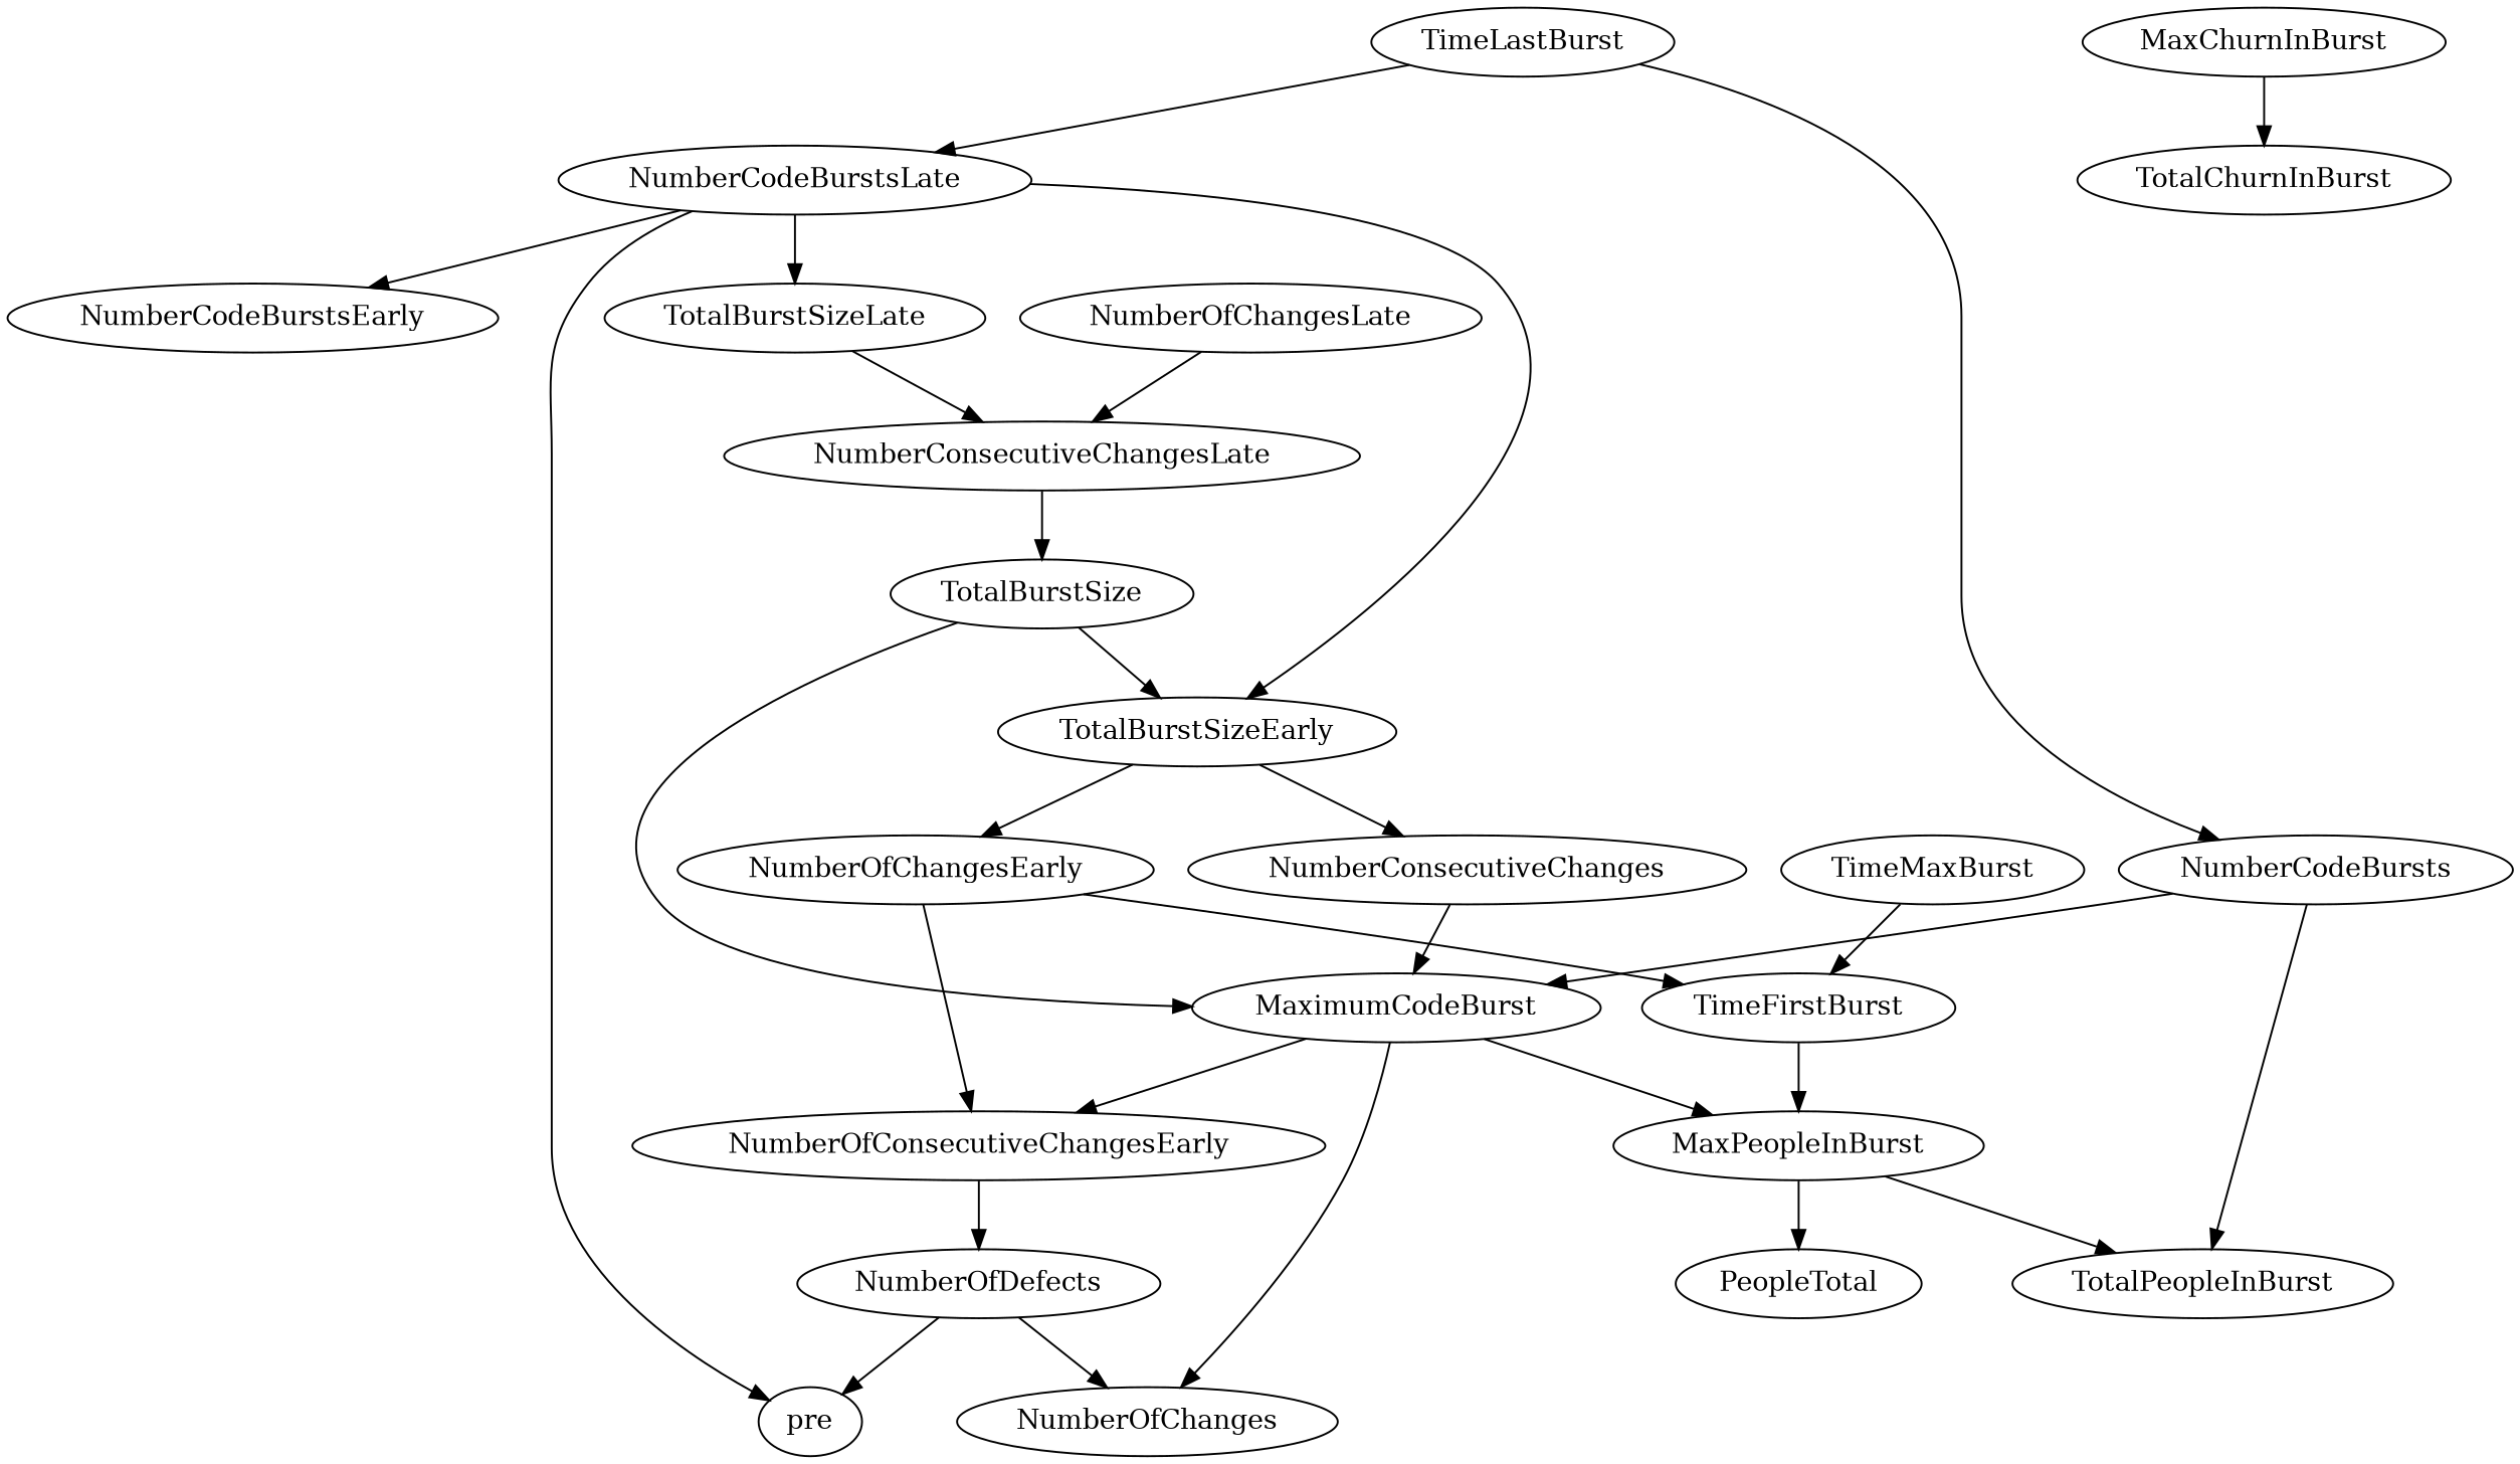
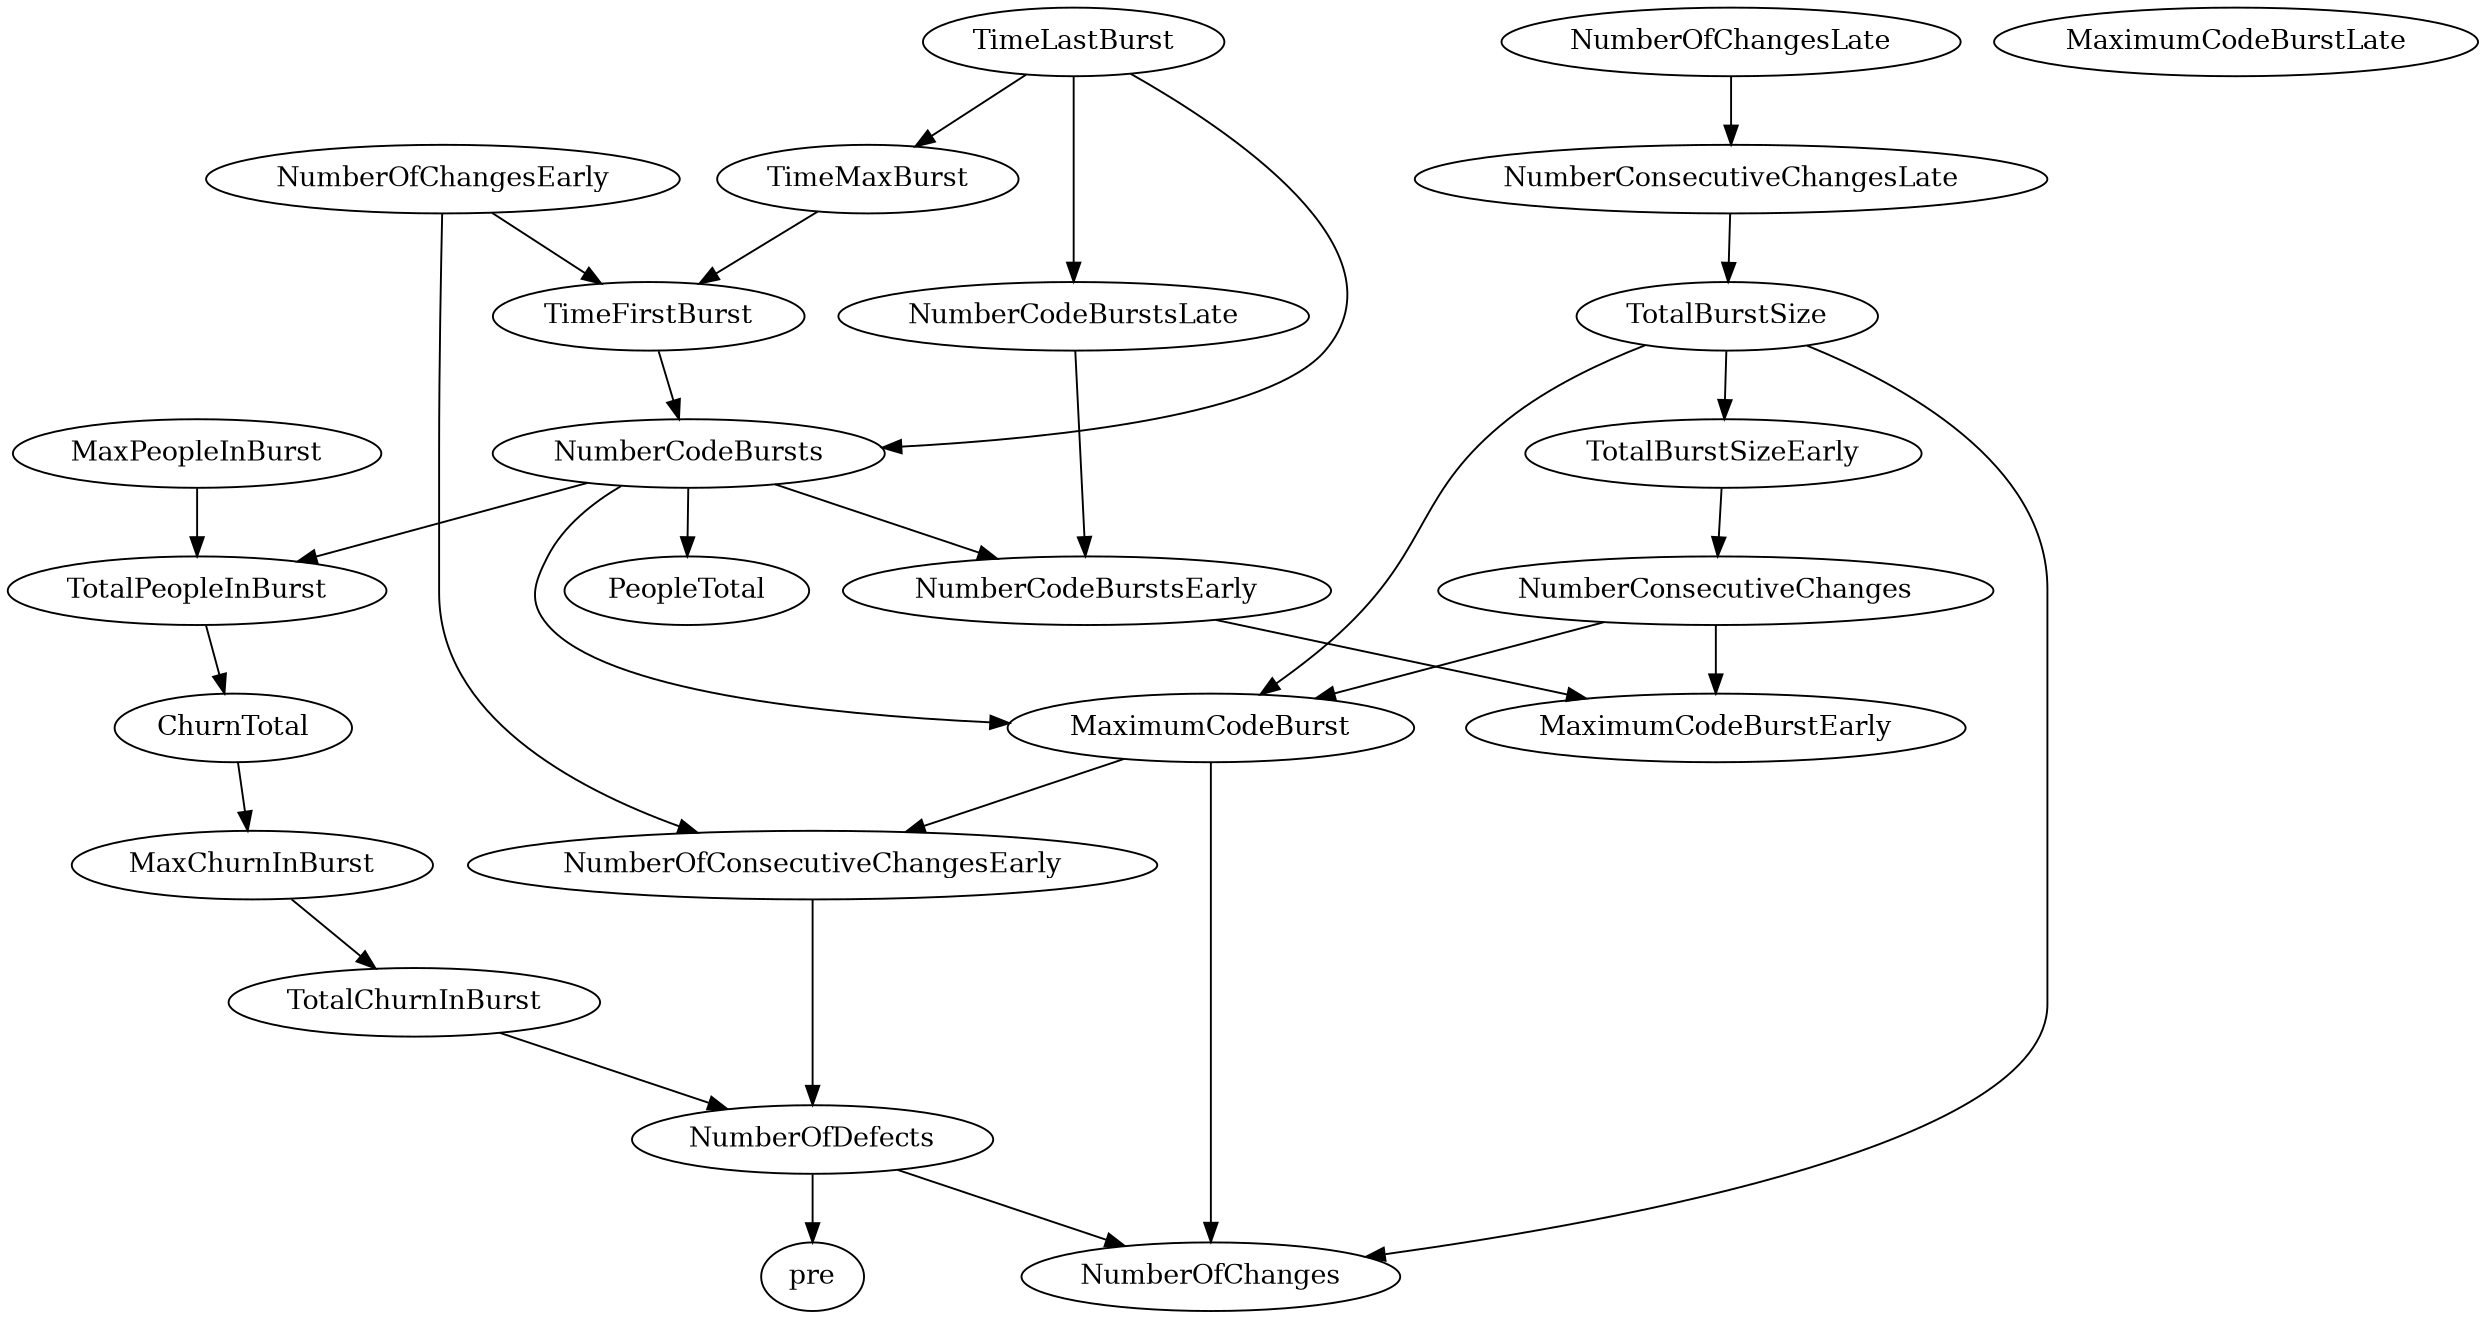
  digraph {
    TotalPeopleInBurst
+   ChurnTotal
    MaxChurnInBurst
+   MaximumCodeBurstLate
    MaxPeopleInBurst
    PeopleTotal
-   TotalBurstSizeLate
    NumberConsecutiveChangesLate
    TotalBurstSize
    NumberCodeBurstsLate
    NumberCodeBurstsEarly
    TotalBurstSizeEarly
    pre
+   MaximumCodeBurstEarly
    NumberOfChangesEarly
    NumberConsecutiveChanges
    NumberOfChangesLate
    TimeFirstBurst
    NumberOfConsecutiveChangesEarly
    NumberCodeBursts
    NumberOfDefects
    TotalChurnInBurst
    MaximumCodeBurst
    NumberOfChanges
    TimeMaxBurst
    TimeLastBurst
+   TotalPeopleInBurst -> ChurnTotal
+   ChurnTotal -> MaxChurnInBurst
    MaxChurnInBurst -> TotalChurnInBurst
    MaxPeopleInBurst -> TotalPeopleInBurst
-   MaxPeopleInBurst -> PeopleTotal
-   TotalBurstSizeLate -> NumberConsecutiveChangesLate
+   NumberCodeBursts -> PeopleTotal
    NumberConsecutiveChangesLate -> TotalBurstSize
    TotalBurstSize -> TotalBurstSizeEarly
    TotalBurstSize -> MaximumCodeBurst
-   NumberCodeBurstsLate -> TotalBurstSizeLate
+   TotalBurstSize -> NumberOfChanges
    NumberCodeBurstsLate -> NumberCodeBurstsEarly
-   NumberCodeBurstsLate -> TotalBurstSizeEarly
-   NumberCodeBurstsLate -> pre
-   TotalBurstSizeEarly -> NumberOfChangesEarly
+   NumberCodeBurstsEarly -> MaximumCodeBurstEarly
    TotalBurstSizeEarly -> NumberConsecutiveChanges
    NumberOfChangesEarly -> TimeFirstBurst
    NumberOfChangesEarly -> NumberOfConsecutiveChangesEarly
+   NumberConsecutiveChanges -> MaximumCodeBurstEarly
    NumberConsecutiveChanges -> MaximumCodeBurst
    NumberOfChangesLate -> NumberConsecutiveChangesLate
-   TimeFirstBurst -> MaxPeopleInBurst
+   TimeFirstBurst -> NumberCodeBursts
    NumberOfConsecutiveChangesEarly -> NumberOfDefects
    NumberCodeBursts -> TotalPeopleInBurst
+   NumberCodeBursts -> NumberCodeBurstsEarly
    NumberCodeBursts -> MaximumCodeBurst
    NumberOfDefects -> pre
    NumberOfDefects -> NumberOfChanges
-   MaximumCodeBurst -> MaxPeopleInBurst
+   TotalChurnInBurst -> NumberOfDefects
    MaximumCodeBurst -> NumberOfConsecutiveChangesEarly
    MaximumCodeBurst -> NumberOfChanges
    TimeMaxBurst -> TimeFirstBurst
    TimeLastBurst -> NumberCodeBurstsLate
    TimeLastBurst -> NumberCodeBursts
+   TimeLastBurst -> TimeMaxBurst
  }
